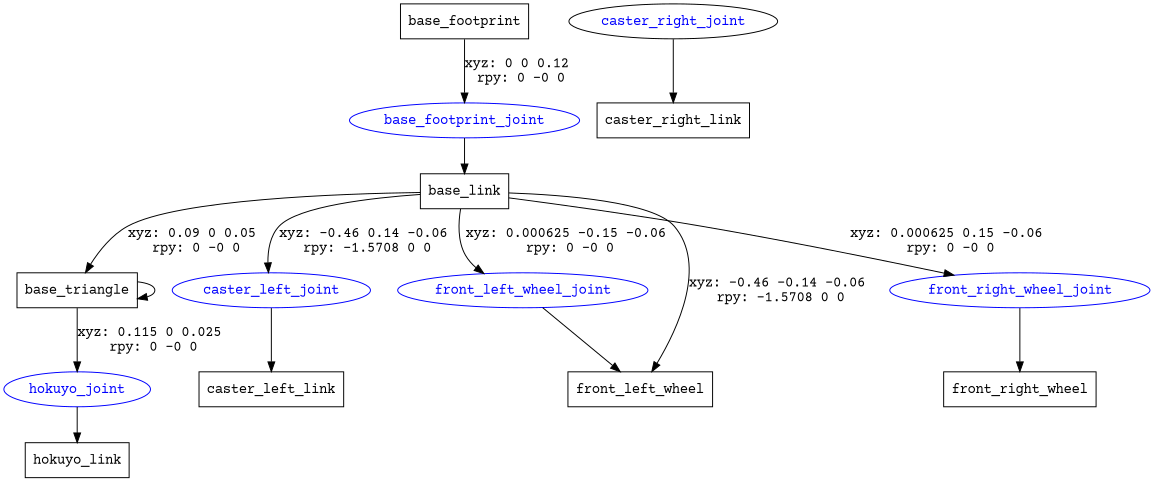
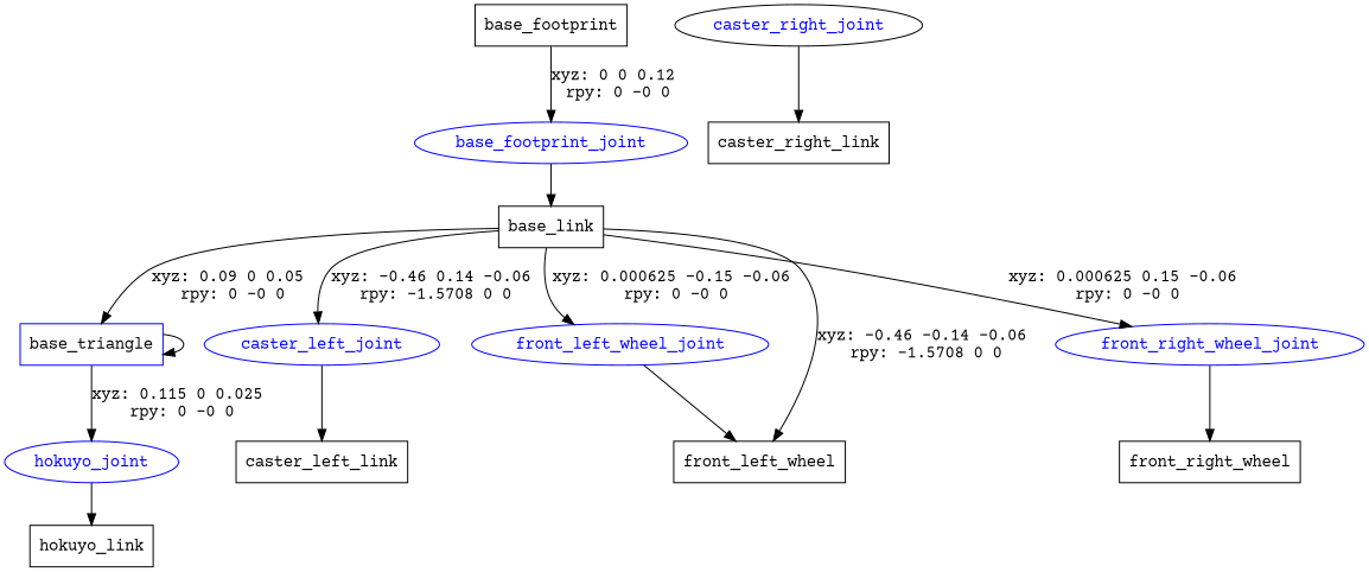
  digraph {
    fontname="Courier Prime"
    node [fontname="Courier Prime" shape=box]
    edge [fontname="Courier Prime"]
    n1 [label=base_footprint]
    base_footprint_joint [color=blue fontcolor=blue shape=ellipse]
    n3 [label=base_link]
-   n4 [label=base_triangle]
+   n4 [label=base_triangle color=blue]
    caster_left_joint [color=blue fontcolor=blue shape=ellipse]
    front_left_wheel_joint [color=blue fontcolor=blue shape=ellipse]
    front_right_wheel_joint [color=blue fontcolor=blue shape=ellipse]
    n8 [label=front_left_wheel]
    hokuyo_joint [color=blue fontcolor=blue shape=ellipse]
    n10 [label=caster_left_link]
    caster_right_joint [color=black fontcolor=blue shape=ellipse]
    n12 [label=caster_right_link]
    n13 [label=front_right_wheel]
    n14 [label=hokuyo_link]
    n1 -> base_footprint_joint [label="xyz: 0 0 0.12 \nrpy: 0 -0 0"]
    base_footprint_joint -> n3
    n3 -> n4 [label="xyz: 0.09 0 0.05 \nrpy: 0 -0 0"]
    n3 -> caster_left_joint [label="xyz: -0.46 0.14 -0.06 \nrpy: -1.5708 0 0"]
    n3 -> front_left_wheel_joint [label="xyz: 0.000625 -0.15 -0.06 \nrpy: 0 -0 0"]
    n3 -> front_right_wheel_joint [label="xyz: 0.000625 0.15 -0.06 \nrpy: 0 -0 0"]
    n3 -> n8 [label="xyz: -0.46 -0.14 -0.06 \nrpy: -1.5708 0 0"]
    n4 -> n4
    n4 -> hokuyo_joint [label="xyz: 0.115 0 0.025 \nrpy: 0 -0 0"]
    caster_left_joint -> n10
    front_left_wheel_joint -> n8
    front_right_wheel_joint -> n13
    hokuyo_joint -> n14
    caster_right_joint -> n12
  }
